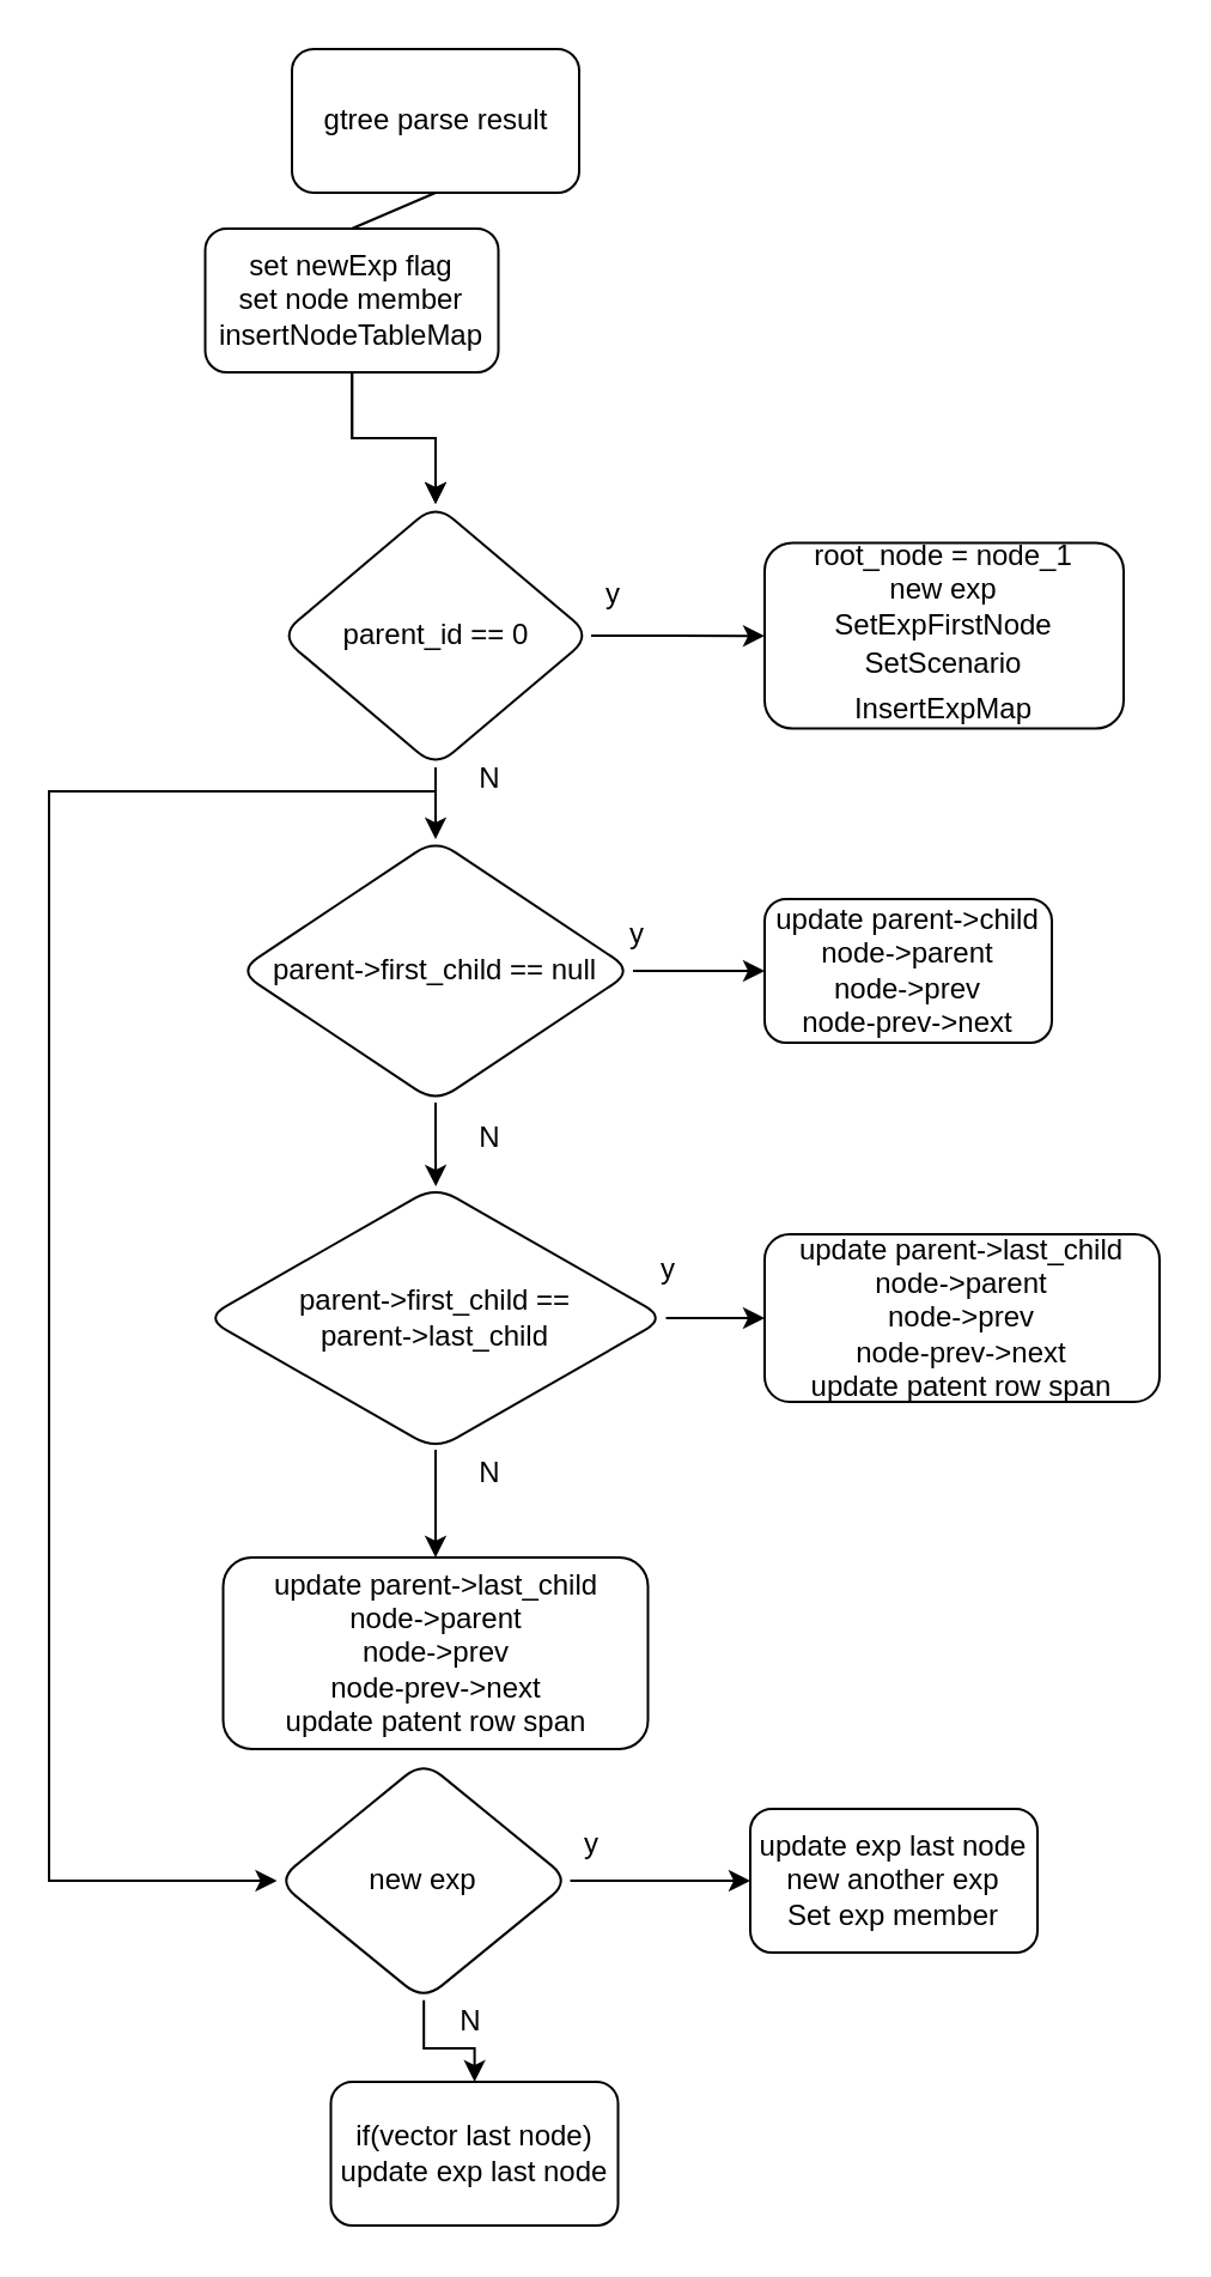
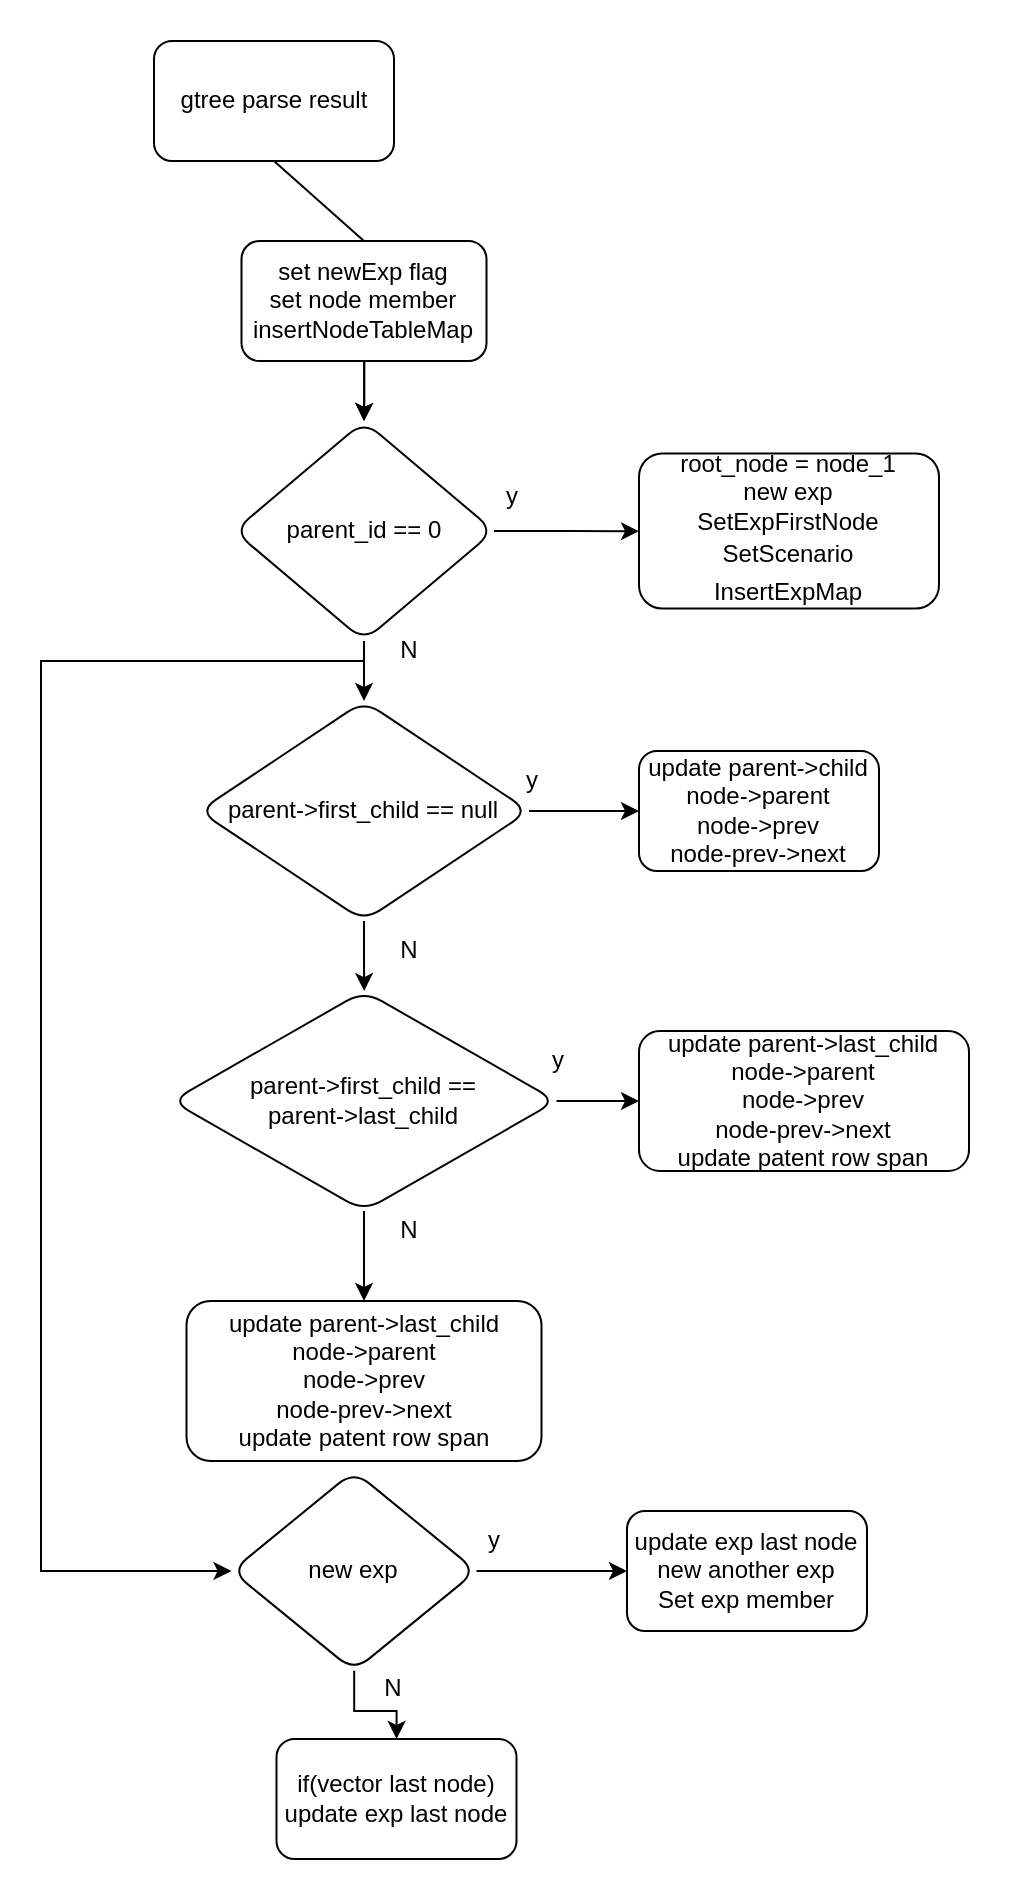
  <mxCell id="0" />
  <mxCell id="1" parent="0" />
  <mxCell id="2" value="" style="edgeStyle=orthogonalEdgeStyle;rounded=0;orthogonalLoop=1;jettySize=auto;html=1;" parent="1" source="4" target="8" edge="1"><mxGeometry relative="1" as="geometry" /></mxCell>
  <mxCell id="3" value="" style="edgeStyle=orthogonalEdgeStyle;rounded=0;orthogonalLoop=1;jettySize=auto;html=1;" parent="1" source="4" target="8" edge="1"><mxGeometry relative="1" as="geometry" /></mxCell>
- <mxCell id="4" value="set newExp flag&lt;br&gt;set node member&lt;br&gt;insertNodeTableMap" style="rounded=1;whiteSpace=wrap;html=1;" parent="1" vertex="1"><mxGeometry x="85.25" y="95" width="122.5" height="60" as="geometry" /></mxCell>
+ <mxCell id="4" value="set newExp flag&lt;br&gt;set node member&lt;br&gt;insertNodeTableMap" style="rounded=1;whiteSpace=wrap;html=1;" parent="1" vertex="1"><mxGeometry x="120.25" y="120" width="122.5" height="60" as="geometry" /></mxCell>
  <mxCell id="5" value="" style="edgeStyle=orthogonalEdgeStyle;rounded=0;orthogonalLoop=1;jettySize=auto;html=1;" parent="1" source="8" target="9" edge="1"><mxGeometry relative="1" as="geometry" /></mxCell>
  <mxCell id="6" value="" style="edgeStyle=orthogonalEdgeStyle;rounded=0;orthogonalLoop=1;jettySize=auto;html=1;" parent="1" source="8" target="14" edge="1"><mxGeometry relative="1" as="geometry" /></mxCell>
  <mxCell id="7" value="" style="edgeStyle=orthogonalEdgeStyle;rounded=0;orthogonalLoop=1;jettySize=auto;html=1;" parent="1" source="8" target="30" edge="1"><mxGeometry relative="1" as="geometry"><Array as="points"><mxPoint x="182" y="330" /><mxPoint x="20" y="330" /></Array></mxGeometry></mxCell>
  <mxCell id="8" value="parent_id == 0" style="rhombus;whiteSpace=wrap;html=1;rounded=1;" parent="1" vertex="1"><mxGeometry x="116.5" y="210" width="130" height="110" as="geometry" /></mxCell>
  <mxCell id="9" value="&lt;font style=&quot;font-size: 12px;&quot;&gt;root_node = node_1&lt;br&gt;new exp&lt;br&gt;SetExpFirstNode&lt;br&gt;&lt;/font&gt;&lt;div style=&quot;line-height: 19px;&quot;&gt;&lt;span style=&quot;background-color: rgb(255, 255, 255);&quot;&gt;&lt;font style=&quot;font-size: 12px;&quot;&gt;SetScenario&lt;/font&gt;&lt;/span&gt;&lt;/div&gt;&lt;div style=&quot;line-height: 19px;&quot;&gt;&lt;span style=&quot;background-color: rgb(255, 255, 255);&quot;&gt;&lt;font style=&quot;font-size: 12px;&quot;&gt;InsertExpMap&lt;/font&gt;&lt;/span&gt;&lt;/div&gt;" style="whiteSpace=wrap;html=1;rounded=1;" parent="1" vertex="1"><mxGeometry x="319" y="226.25" width="150" height="77.5" as="geometry" /></mxCell>
  <mxCell id="10" value="y" style="text;strokeColor=none;fillColor=none;align=left;verticalAlign=middle;spacingLeft=4;spacingRight=4;overflow=hidden;points=[[0,0.5],[1,0.5]];portConstraint=eastwest;rotatable=0;whiteSpace=wrap;html=1;" parent="1" vertex="1"><mxGeometry x="246.5" y="232.5" width="80" height="30" as="geometry" /></mxCell>
  <mxCell id="11" value="N" style="text;html=1;align=center;verticalAlign=middle;resizable=0;points=[];autosize=1;strokeColor=none;fillColor=none;" parent="1" vertex="1"><mxGeometry x="189" y="310" width="30" height="30" as="geometry" /></mxCell>
  <mxCell id="12" value="" style="edgeStyle=orthogonalEdgeStyle;rounded=0;orthogonalLoop=1;jettySize=auto;html=1;" parent="1" source="14" target="15" edge="1"><mxGeometry relative="1" as="geometry" /></mxCell>
  <mxCell id="13" value="" style="edgeStyle=orthogonalEdgeStyle;rounded=0;orthogonalLoop=1;jettySize=auto;html=1;" parent="1" source="14" target="18" edge="1"><mxGeometry relative="1" as="geometry" /></mxCell>
  <mxCell id="14" value="parent-&amp;gt;first_child == null" style="rhombus;whiteSpace=wrap;html=1;rounded=1;" parent="1" vertex="1"><mxGeometry x="99" y="350" width="165" height="110" as="geometry" /></mxCell>
  <mxCell id="15" value="update parent-&amp;gt;child&lt;br&gt;node-&amp;gt;parent&lt;br&gt;node-&amp;gt;prev&lt;br&gt;node-prev-&amp;gt;next" style="whiteSpace=wrap;html=1;rounded=1;" parent="1" vertex="1"><mxGeometry x="319" y="375" width="120" height="60" as="geometry" /></mxCell>
  <mxCell id="16" value="" style="edgeStyle=orthogonalEdgeStyle;rounded=0;orthogonalLoop=1;jettySize=auto;html=1;" parent="1" source="18" target="19" edge="1"><mxGeometry relative="1" as="geometry" /></mxCell>
  <mxCell id="17" value="" style="edgeStyle=orthogonalEdgeStyle;rounded=0;orthogonalLoop=1;jettySize=auto;html=1;" parent="1" source="18" target="20" edge="1"><mxGeometry relative="1" as="geometry" /></mxCell>
  <mxCell id="18" value="parent-&amp;gt;first_child ==&lt;br&gt;parent-&amp;gt;last_child" style="rhombus;whiteSpace=wrap;html=1;rounded=1;" parent="1" vertex="1"><mxGeometry x="85.25" y="495" width="192.5" height="110" as="geometry" /></mxCell>
  <mxCell id="19" value="update parent-&amp;gt;last_child&lt;br style=&quot;border-color: var(--border-color);&quot;&gt;node-&amp;gt;parent&lt;br style=&quot;border-color: var(--border-color);&quot;&gt;node-&amp;gt;prev&lt;br style=&quot;border-color: var(--border-color);&quot;&gt;node-prev-&amp;gt;next&lt;br&gt;update patent row span" style="whiteSpace=wrap;html=1;rounded=1;" parent="1" vertex="1"><mxGeometry x="319" y="515" width="165" height="70" as="geometry" /></mxCell>
  <mxCell id="20" value="update parent-&amp;gt;last_child&lt;br style=&quot;border-color: var(--border-color);&quot;&gt;node-&amp;gt;parent&lt;br style=&quot;border-color: var(--border-color);&quot;&gt;node-&amp;gt;prev&lt;br style=&quot;border-color: var(--border-color);&quot;&gt;node-prev-&amp;gt;next&lt;br style=&quot;border-color: var(--border-color);&quot;&gt;update patent row span" style="whiteSpace=wrap;html=1;rounded=1;" parent="1" vertex="1"><mxGeometry x="92.75" y="650" width="177.5" height="80" as="geometry" /></mxCell>
- <mxCell id="21" value="gtree parse result" style="rounded=1;whiteSpace=wrap;html=1;" parent="1" vertex="1"><mxGeometry x="121.5" width="120" height="60" as="geometry" y="20" /></mxCell>
+ <mxCell id="21" value="gtree parse result" style="rounded=1;whiteSpace=wrap;html=1;" parent="1" vertex="1"><mxGeometry x="76.5" y="20" width="120" height="60" as="geometry" /></mxCell>
  <mxCell id="22" value="" style="endArrow=none;html=1;rounded=0;exitX=0.5;exitY=1;exitDx=0;exitDy=0;entryX=0.5;entryY=0;entryDx=0;entryDy=0;" parent="1" source="21" target="4" edge="1"><mxGeometry width="50" height="50" relative="1" as="geometry"><mxPoint x="239" y="130" as="sourcePoint" /><mxPoint x="289" y="80" as="targetPoint" /></mxGeometry></mxCell>
  <mxCell id="23" value="y" style="text;strokeColor=none;fillColor=none;align=left;verticalAlign=middle;spacingLeft=4;spacingRight=4;overflow=hidden;points=[[0,0.5],[1,0.5]];portConstraint=eastwest;rotatable=0;whiteSpace=wrap;html=1;" parent="1" vertex="1"><mxGeometry x="256.5" y="375" width="80" height="30" as="geometry" /></mxCell>
  <mxCell id="24" value="y" style="text;strokeColor=none;fillColor=none;align=left;verticalAlign=middle;spacingLeft=4;spacingRight=4;overflow=hidden;points=[[0,0.5],[1,0.5]];portConstraint=eastwest;rotatable=0;whiteSpace=wrap;html=1;" parent="1" vertex="1"><mxGeometry x="270.25" y="515" width="80" height="30" as="geometry" /></mxCell>
  <mxCell id="25" value="N" style="text;html=1;align=center;verticalAlign=middle;resizable=0;points=[];autosize=1;strokeColor=none;fillColor=none;" parent="1" vertex="1"><mxGeometry x="189" y="460" width="30" height="30" as="geometry" /></mxCell>
  <mxCell id="26" value="N" style="text;html=1;align=center;verticalAlign=middle;resizable=0;points=[];autosize=1;strokeColor=none;fillColor=none;" parent="1" vertex="1"><mxGeometry x="189" y="600" width="30" height="30" as="geometry" /></mxCell>
  <mxCell id="27" value="update exp last node&lt;br style=&quot;border-color: var(--border-color);&quot;&gt;new another exp&lt;br&gt;Set exp member" style="whiteSpace=wrap;html=1;rounded=1;" parent="1" vertex="1"><mxGeometry x="313" y="755" width="120" height="60" as="geometry" /></mxCell>
  <mxCell id="28" value="" style="edgeStyle=orthogonalEdgeStyle;rounded=0;orthogonalLoop=1;jettySize=auto;html=1;" parent="1" source="30" target="27" edge="1"><mxGeometry relative="1" as="geometry" /></mxCell>
  <mxCell id="29" value="" style="edgeStyle=orthogonalEdgeStyle;rounded=0;orthogonalLoop=1;jettySize=auto;html=1;" parent="1" source="30" target="32" edge="1"><mxGeometry relative="1" as="geometry" /></mxCell>
  <mxCell id="30" value="new exp" style="rhombus;whiteSpace=wrap;html=1;rounded=1;" parent="1" vertex="1"><mxGeometry x="115.25" y="735" width="122.5" height="100" as="geometry" /></mxCell>
  <mxCell id="31" value="y" style="text;strokeColor=none;fillColor=none;align=left;verticalAlign=middle;spacingLeft=4;spacingRight=4;overflow=hidden;points=[[0,0.5],[1,0.5]];portConstraint=eastwest;rotatable=0;whiteSpace=wrap;html=1;" parent="1" vertex="1"><mxGeometry x="237.75" y="755" width="80" height="30" as="geometry" /></mxCell>
  <mxCell id="32" value="if(vector last node)&lt;br&gt;update exp last node" style="whiteSpace=wrap;html=1;rounded=1;" parent="1" vertex="1"><mxGeometry x="137.75" y="869" width="120" height="60" as="geometry" /></mxCell>
  <mxCell id="33" value="N" style="text;html=1;align=center;verticalAlign=middle;resizable=0;points=[];autosize=1;strokeColor=none;fillColor=none;" parent="1" vertex="1"><mxGeometry x="181" y="829" width="30" height="30" as="geometry" /></mxCell>
